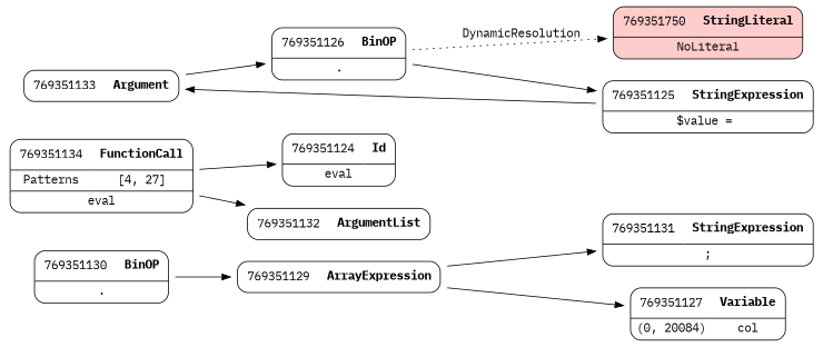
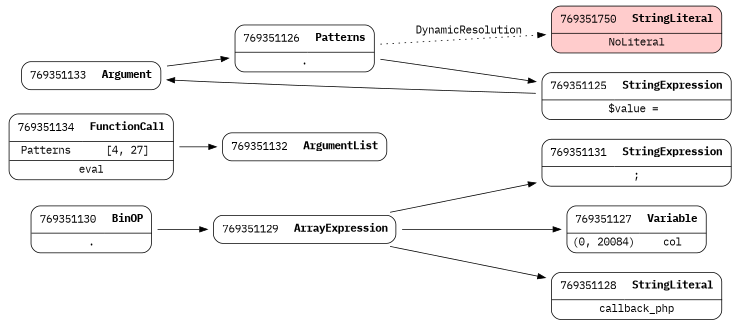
  digraph {
    fontname="IBM Plex Mono"
    rankdir=LR
    node [fontname="IBM Plex Mono" shape=none]
    edge [fontname="IBM Plex Mono" weight=2]
    n1 [label=<<TABLE border='1' cellspacing='0' cellpadding='10' style='rounded' ><TR><TD border='0'>769351131</TD><TD border='0'><B>StringExpression</B></TD></TR><HR/><TR><TD border='0' cellpadding='5' colspan='2'>;</TD></TR></TABLE>>]
    n2 [label=<<TABLE border='1' cellspacing='0' cellpadding='10' style='rounded' ><TR><TD border='0'>769351130</TD><TD border='0'><B>BinOP</B></TD></TR><HR/><TR><TD border='0' cellpadding='5' colspan='2'>.</TD></TR></TABLE>>]
    n3 [label=<<TABLE border='1' cellspacing='0' cellpadding='10' style='rounded' ><TR><TD border='0'>769351129</TD><TD border='0'><B>ArrayExpression</B></TD></TR></TABLE>>]
    n4 [label=<<TABLE border='1' cellspacing='0' cellpadding='10' style='rounded' ><TR><TD border='0'>769351127</TD><TD border='0'><B>Variable</B></TD></TR><HR/><TR><TD border='0' cellpadding='5'>(0, 20084)</TD><TD border='0' cellpadding='5'>col</TD></TR></TABLE>>]
+   n5 [label=<<TABLE border='1' cellspacing='0' cellpadding='10' style='rounded' ><TR><TD border='0'>769351128</TD><TD border='0'><B>StringLiteral</B></TD></TR><HR/><TR><TD border='0' cellpadding='5' colspan='2'>callback_php</TD></TR></TABLE>>]
    n6 [label=<<TABLE border='1' cellspacing='0' cellpadding='10' style='rounded' ><TR><TD border='0'>769351134</TD><TD border='0'><B>FunctionCall</B></TD></TR><HR/><TR><TD border='0' cellpadding='5'>Patterns</TD><TD border='0' cellpadding='5'>[4, 27]</TD></TR><HR/><TR><TD border='0' cellpadding='5' colspan='2'>eval</TD></TR></TABLE>>]
-   n7 [label=<<TABLE border='1' cellspacing='0' cellpadding='10' style='rounded' ><TR><TD border='0'>769351124</TD><TD border='0'><B>Id</B></TD></TR><HR/><TR><TD border='0' cellpadding='5' colspan='2'>eval</TD></TR></TABLE>>]
    n8 [label=<<TABLE border='1' cellspacing='0' cellpadding='10' style='rounded' ><TR><TD border='0'>769351132</TD><TD border='0'><B>ArgumentList</B></TD></TR></TABLE>>]
    n9 [label=<<TABLE border='1' cellspacing='0' cellpadding='10' style='rounded' ><TR><TD border='0'>769351133</TD><TD border='0'><B>Argument</B></TD></TR></TABLE>>]
-   n10 [label=<<TABLE border='1' cellspacing='0' cellpadding='10' style='rounded' ><TR><TD border='0'>769351126</TD><TD border='0'><B>BinOP</B></TD></TR><HR/><TR><TD border='0' cellpadding='5' colspan='2'>.</TD></TR></TABLE>>]
+   n10 [label=<<TABLE border='1' cellspacing='0' cellpadding='10' style='rounded' ><TR><TD border='0'>769351126</TD><TD border='0'><B>Patterns</B></TD></TR><HR/><TR><TD border='0' cellpadding='5' colspan='2'>.</TD></TR></TABLE>>]
    n11 [label=<<TABLE border='1' cellspacing='0' cellpadding='10' style='rounded' ><TR><TD border='0'>769351125</TD><TD border='0'><B>StringExpression</B></TD></TR><HR/><TR><TD border='0' cellpadding='5' colspan='2'>$value = </TD></TR></TABLE>>]
    n12 [label=<<TABLE border='1' cellspacing='0' cellpadding='10' style='rounded' bgcolor='#FFCCCC' ><TR><TD border='0'>769351750</TD><TD border='0'><B>StringLiteral</B></TD></TR><HR/><TR><TD border='0' cellpadding='5' colspan='2'>NoLiteral</TD></TR></TABLE>>]
    n2 -> n3
    n3 -> n1
    n3 -> n4
-   n6 -> n7
+   n3 -> n5
    n6 -> n8
    n9 -> n10
    n10 -> n11
    n10 -> n12 [label=DynamicResolution style=dotted weight=""]
    n11 -> n9
  }
